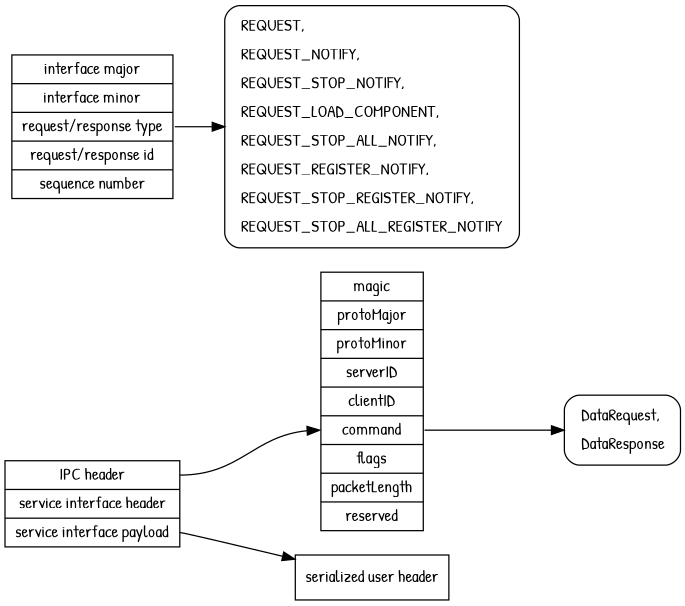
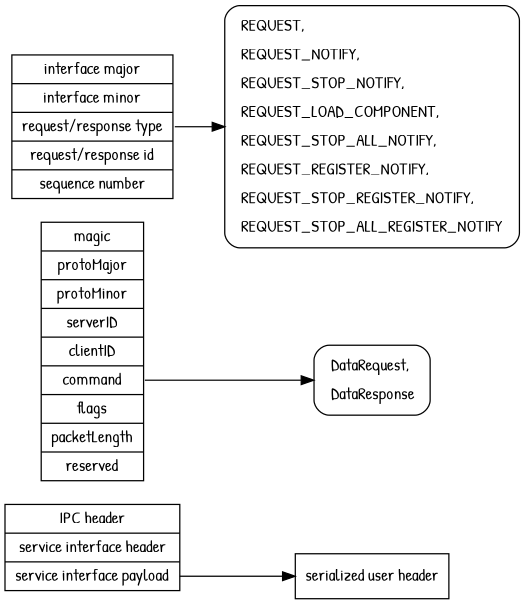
  digraph {
    fontname="Patrick Hand"
    rankdir=LR
    node [fontname="Patrick Hand" shape=record]
    edge [fontname="Patrick Hand" tailport=f0]
    n1 [label="<f0> IPC header|<f1> service interface header|<f2> service interface payload"]
    n2 [label="<f0> magic|protoMajor|protoMinor|serverID|clientID|<f1> command|flags|packetLength|reserved"]
    n3 [label="serialized user header"]
    n4 [fillcolor=white label=<<table border="0" cellborder="0" cellpadding="3" bgcolor="white"><tr><td align="left">DataRequest,</td></tr><tr><td align="left">DataResponse</td></tr></table>> penwidth=1 shape=Mrecord style=filled]
    n5 [label="interface major|interface minor|<f0> request/response type|request/response id|sequence number"]
    n6 [fillcolor=white label=<<table border="0" cellborder="0" cellpadding="3" bgcolor="white"><tr><td align="left">REQUEST,</td></tr><tr><td align="left">REQUEST_NOTIFY,</td></tr><tr><td align="left">REQUEST_STOP_NOTIFY,</td></tr><tr><td align="left">REQUEST_LOAD_COMPONENT,</td></tr><tr><td align="left">REQUEST_STOP_ALL_NOTIFY,</td></tr><tr><td align="left">REQUEST_REGISTER_NOTIFY,</td></tr><tr><td align="left">REQUEST_STOP_REGISTER_NOTIFY,</td></tr><tr><td align="left">REQUEST_STOP_ALL_REGISTER_NOTIFY</td></tr></table>> penwidth=1 shape=Mrecord style=filled]
-   n1 -> n2 [headport=f1]
    n1 -> n3 [tailport=f2]
    n2 -> n4 [tailport=f1]
    n5 -> n6
  }
